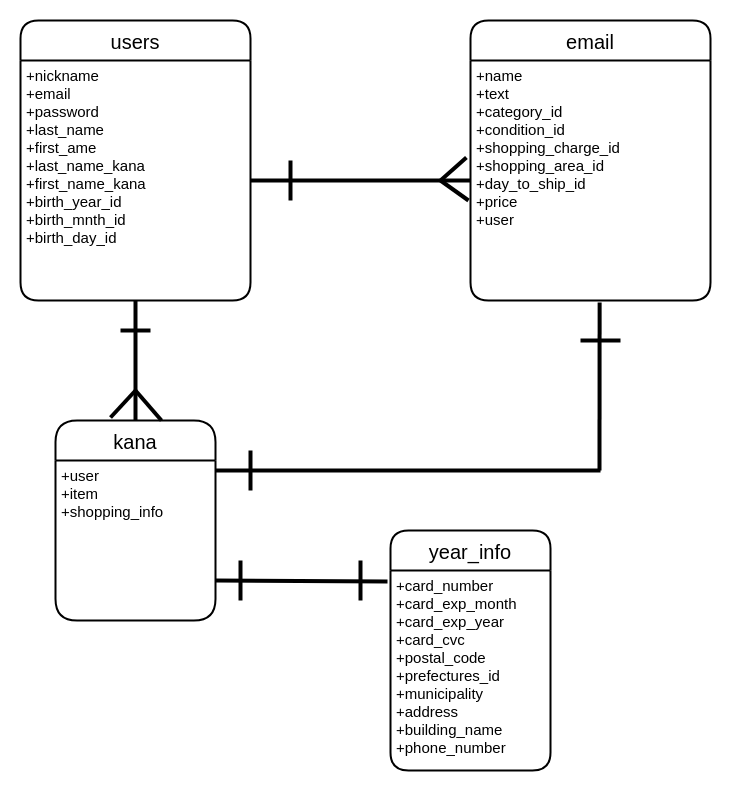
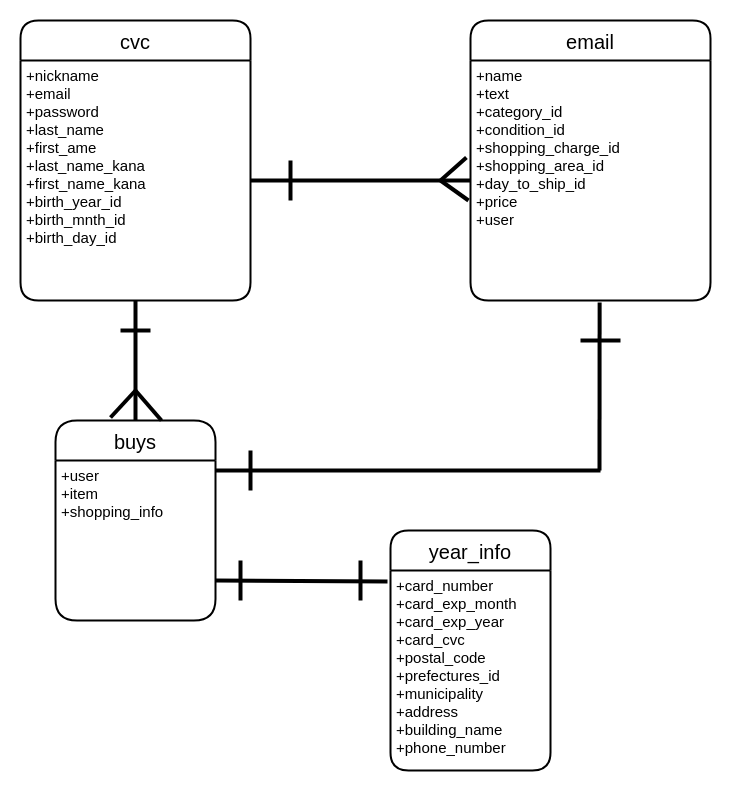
  <mxCell id="0" />
  <mxCell id="1" parent="0" />
- <mxCell id="2" value="users" style="swimlane;childLayout=stackLayout;horizontal=1;startSize=40;horizontalStack=0;rounded=1;fontSize=20;fontStyle=0;strokeWidth=2;resizeParent=0;resizeLast=1;shadow=0;dashed=0;align=center;" vertex="1" parent="1"><mxGeometry x="20" y="20" width="230" height="280" as="geometry" /></mxCell>
+ <mxCell id="2" value="cvc" style="swimlane;childLayout=stackLayout;horizontal=1;startSize=40;horizontalStack=0;rounded=1;fontSize=20;fontStyle=0;strokeWidth=2;resizeParent=0;resizeLast=1;shadow=0;dashed=0;align=center;" vertex="1" parent="1"><mxGeometry x="20" y="20" width="230" height="280" as="geometry" /></mxCell>
  <mxCell id="3" value="+nickname&#10;+email&#10;+password&#10;+last_name&#10;+first_ame&#10;+last_name_kana&#10;+first_name_kana&#10;+birth_year_id&#10;+birth_mnth_id&#10;+birth_day_id" style="align=left;strokeColor=none;fillColor=none;spacingLeft=4;fontSize=15;verticalAlign=top;resizable=0;rotatable=0;part=1;" vertex="1" parent="2"><mxGeometry y="40" width="230" height="240" as="geometry" /></mxCell>
  <mxCell id="4" value="email" style="swimlane;childLayout=stackLayout;horizontal=1;startSize=40;horizontalStack=0;rounded=1;fontSize=20;fontStyle=0;strokeWidth=2;resizeParent=0;resizeLast=1;shadow=0;dashed=0;align=center;" vertex="1" parent="1"><mxGeometry x="470" y="20" width="240" height="280" as="geometry" /></mxCell>
  <mxCell id="5" value="+name&#10;+text&#10;+category_id&#10;+condition_id&#10;+shopping_charge_id&#10;+shopping_area_id&#10;+day_to_ship_id&#10;+price&#10;+user&#10;" style="align=left;strokeColor=none;fillColor=none;spacingLeft=4;fontSize=15;verticalAlign=top;resizable=0;rotatable=0;part=1;" vertex="1" parent="4"><mxGeometry y="40" width="240" height="240" as="geometry" /></mxCell>
- <mxCell id="6" value="kana" style="swimlane;childLayout=stackLayout;horizontal=1;startSize=40;horizontalStack=0;rounded=1;fontSize=20;fontStyle=0;strokeWidth=2;resizeParent=0;resizeLast=1;shadow=0;dashed=0;align=center;arcSize=18;" vertex="1" parent="1"><mxGeometry x="55" y="420" width="160" height="200" as="geometry" /></mxCell>
+ <mxCell id="6" value="buys" style="swimlane;childLayout=stackLayout;horizontal=1;startSize=40;horizontalStack=0;rounded=1;fontSize=20;fontStyle=0;strokeWidth=2;resizeParent=0;resizeLast=1;shadow=0;dashed=0;align=center;arcSize=18;" vertex="1" parent="1"><mxGeometry x="55" y="420" width="160" height="200" as="geometry" /></mxCell>
  <mxCell id="7" value="+user&#10;+item&#10;+shopping_info" style="align=left;strokeColor=none;fillColor=none;spacingLeft=4;fontSize=15;verticalAlign=top;resizable=0;rotatable=0;part=1;" vertex="1" parent="6"><mxGeometry y="40" width="160" height="160" as="geometry" /></mxCell>
  <mxCell id="8" value="year_info" style="swimlane;childLayout=stackLayout;horizontal=1;startSize=40;horizontalStack=0;rounded=1;fontSize=20;fontStyle=0;strokeWidth=2;resizeParent=0;resizeLast=1;shadow=0;dashed=0;align=center;" vertex="1" parent="1"><mxGeometry x="390" y="530" width="160" height="240" as="geometry" /></mxCell>
  <mxCell id="9" value="+card_number&#10;+card_exp_month&#10;+card_exp_year&#10;+card_cvc&#10;+postal_code&#10;+prefectures_id&#10;+municipality &#10;+address&#10;+building_name&#10;+phone_number" style="align=left;strokeColor=none;fillColor=none;spacingLeft=4;fontSize=15;verticalAlign=top;resizable=0;rotatable=0;part=1;" vertex="1" parent="8"><mxGeometry y="40" width="160" height="200" as="geometry" /></mxCell>
  <mxCell id="10" value="" style="endArrow=none;html=1;rounded=0;strokeWidth=4;fontSize=16;entryX=0;entryY=0.5;entryDx=0;entryDy=0;" edge="1" parent="1" target="5"><mxGeometry relative="1" as="geometry"><mxPoint x="250" y="180" as="sourcePoint" /><mxPoint x="430" y="180" as="targetPoint" /></mxGeometry></mxCell>
  <mxCell id="11" value="" style="endArrow=none;html=1;rounded=0;strokeWidth=4;fontSize=16;" edge="1" parent="1"><mxGeometry relative="1" as="geometry"><mxPoint x="440" y="180" as="sourcePoint" /><mxPoint x="468" y="200" as="targetPoint" /></mxGeometry></mxCell>
  <mxCell id="12" value="" style="endArrow=none;html=1;rounded=0;strokeWidth=4;fontSize=16;entryX=-0.017;entryY=0.404;entryDx=0;entryDy=0;entryPerimeter=0;" edge="1" parent="1" target="5"><mxGeometry relative="1" as="geometry"><mxPoint x="440" y="180" as="sourcePoint" /><mxPoint x="510" y="400" as="targetPoint" /></mxGeometry></mxCell>
  <mxCell id="13" value="" style="endArrow=none;html=1;rounded=0;strokeWidth=4;fontSize=16;" edge="1" parent="1"><mxGeometry relative="1" as="geometry"><mxPoint x="290" y="160" as="sourcePoint" /><mxPoint x="290" y="200" as="targetPoint" /></mxGeometry></mxCell>
  <mxCell id="14" value="" style="endArrow=none;html=1;rounded=0;strokeWidth=4;fontSize=16;exitX=0.5;exitY=1;exitDx=0;exitDy=0;entryX=0.5;entryY=0;entryDx=0;entryDy=0;" edge="1" parent="1" source="3" target="6"><mxGeometry relative="1" as="geometry"><mxPoint x="350" y="400" as="sourcePoint" /><mxPoint x="510" y="400" as="targetPoint" /></mxGeometry></mxCell>
  <mxCell id="15" value="" style="endArrow=none;html=1;rounded=0;strokeWidth=4;fontSize=16;" edge="1" parent="1"><mxGeometry relative="1" as="geometry"><mxPoint x="135" y="390" as="sourcePoint" /><mxPoint x="161" y="420" as="targetPoint" /></mxGeometry></mxCell>
  <mxCell id="16" value="" style="endArrow=none;html=1;rounded=0;strokeWidth=4;fontSize=16;" edge="1" parent="1"><mxGeometry relative="1" as="geometry"><mxPoint x="110" y="417" as="sourcePoint" /><mxPoint x="135" y="390" as="targetPoint" /></mxGeometry></mxCell>
  <mxCell id="17" value="" style="endArrow=none;html=1;rounded=0;strokeWidth=4;fontSize=16;" edge="1" parent="1"><mxGeometry relative="1" as="geometry"><mxPoint x="120" y="330" as="sourcePoint" /><mxPoint x="150" y="330" as="targetPoint" /></mxGeometry></mxCell>
  <mxCell id="18" value="" style="endArrow=none;html=1;rounded=0;strokeWidth=4;fontSize=16;entryX=0.538;entryY=1.008;entryDx=0;entryDy=0;entryPerimeter=0;" edge="1" parent="1" target="5"><mxGeometry relative="1" as="geometry"><mxPoint x="599" y="470" as="sourcePoint" /><mxPoint x="510" y="400" as="targetPoint" /></mxGeometry></mxCell>
  <mxCell id="19" value="" style="endArrow=none;html=1;rounded=0;strokeWidth=4;fontSize=16;" edge="1" parent="1"><mxGeometry relative="1" as="geometry"><mxPoint x="620" y="340" as="sourcePoint" /><mxPoint x="580" y="340" as="targetPoint" /></mxGeometry></mxCell>
  <mxCell id="20" value="" style="endArrow=none;html=1;rounded=0;strokeWidth=4;fontSize=16;" edge="1" parent="1"><mxGeometry relative="1" as="geometry"><mxPoint x="215" y="470" as="sourcePoint" /><mxPoint x="600" y="470" as="targetPoint" /></mxGeometry></mxCell>
  <mxCell id="21" value="" style="endArrow=none;html=1;rounded=0;strokeWidth=4;fontSize=16;" edge="1" parent="1"><mxGeometry relative="1" as="geometry"><mxPoint x="250" y="450" as="sourcePoint" /><mxPoint x="250" y="490" as="targetPoint" /></mxGeometry></mxCell>
  <mxCell id="22" value="" style="endArrow=none;html=1;rounded=0;strokeWidth=4;fontSize=16;exitX=1;exitY=0.75;exitDx=0;exitDy=0;" edge="1" parent="1" source="7"><mxGeometry relative="1" as="geometry"><mxPoint x="350" y="400" as="sourcePoint" /><mxPoint x="387" y="581" as="targetPoint" /></mxGeometry></mxCell>
  <mxCell id="23" value="" style="endArrow=none;html=1;rounded=0;strokeWidth=4;fontSize=16;" edge="1" parent="1"><mxGeometry relative="1" as="geometry"><mxPoint x="360" y="560" as="sourcePoint" /><mxPoint x="360" y="600" as="targetPoint" /></mxGeometry></mxCell>
  <mxCell id="24" value="" style="endArrow=none;html=1;rounded=0;strokeWidth=4;fontSize=16;" edge="1" parent="1"><mxGeometry relative="1" as="geometry"><mxPoint x="240" y="600" as="sourcePoint" /><mxPoint x="240" y="560" as="targetPoint" /></mxGeometry></mxCell>
